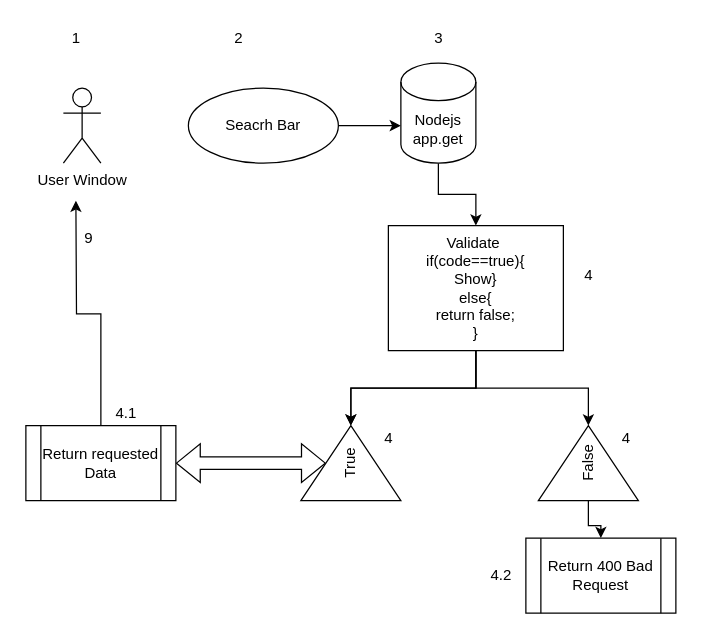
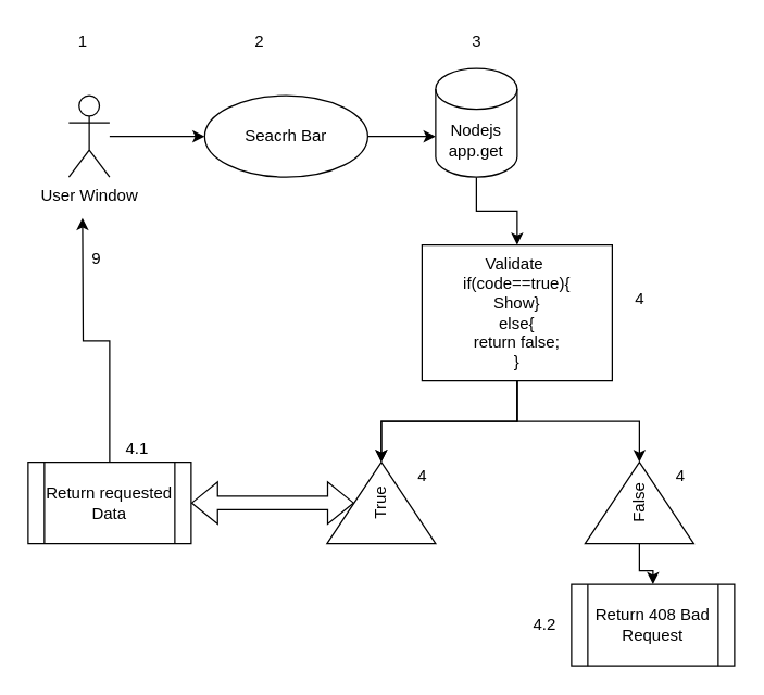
  <mxCell id="0" />
  <mxCell id="1" parent="0" />
  <mxCell id="2" style="edgeStyle=orthogonalEdgeStyle;rounded=0;orthogonalLoop=1;jettySize=auto;html=1;" edge="1" parent="1" source="3"><mxGeometry relative="1" as="geometry"><mxPoint x="320" y="100" as="targetPoint" /></mxGeometry></mxCell>
  <mxCell id="3" value="Seacrh Bar" style="ellipse;whiteSpace=wrap;html=1;" vertex="1" parent="1"><mxGeometry x="150" y="70" width="120" height="60" as="geometry" /></mxCell>
+ <mxCell id="4" style="edgeStyle=orthogonalEdgeStyle;rounded=0;orthogonalLoop=1;jettySize=auto;html=1;entryX=0;entryY=0.5;entryDx=0;entryDy=0;" edge="1" parent="1" source="5" target="3"><mxGeometry relative="1" as="geometry" /></mxCell>
  <mxCell id="5" value="User Window" style="shape=umlActor;verticalLabelPosition=bottom;verticalAlign=top;html=1;outlineConnect=0;" vertex="1" parent="1"><mxGeometry x="50" y="70" width="30" height="60" as="geometry" /></mxCell>
  <mxCell id="6" style="edgeStyle=orthogonalEdgeStyle;rounded=0;orthogonalLoop=1;jettySize=auto;html=1;" edge="1" parent="1" source="7" target="11"><mxGeometry relative="1" as="geometry" /></mxCell>
  <mxCell id="7" value="Nodejs&lt;br&gt;app.get" style="shape=cylinder3;whiteSpace=wrap;html=1;boundedLbl=1;backgroundOutline=1;size=15;" vertex="1" parent="1"><mxGeometry x="320" y="50" width="60" height="80" as="geometry" /></mxCell>
  <mxCell id="8" value="" style="edgeStyle=orthogonalEdgeStyle;rounded=0;orthogonalLoop=1;jettySize=auto;html=1;" edge="1" parent="1" source="11" target="12"><mxGeometry relative="1" as="geometry" /></mxCell>
  <mxCell id="9" value="" style="edgeStyle=orthogonalEdgeStyle;rounded=0;orthogonalLoop=1;jettySize=auto;html=1;" edge="1" parent="1" source="11" target="12"><mxGeometry relative="1" as="geometry" /></mxCell>
  <mxCell id="10" style="edgeStyle=orthogonalEdgeStyle;rounded=0;orthogonalLoop=1;jettySize=auto;html=1;entryX=1;entryY=0.5;entryDx=0;entryDy=0;" edge="1" parent="1" source="11" target="14"><mxGeometry relative="1" as="geometry" /></mxCell>
  <mxCell id="11" value="Validate&amp;nbsp;&lt;br&gt;if(code==true){&lt;br&gt;Show}&lt;br&gt;else{&lt;br&gt;return false;&lt;br&gt;}" style="rounded=0;whiteSpace=wrap;html=1;" vertex="1" parent="1"><mxGeometry x="310" y="180" width="140" height="100" as="geometry" /></mxCell>
  <mxCell id="12" value="True" style="triangle;whiteSpace=wrap;html=1;rotation=-90;" vertex="1" parent="1"><mxGeometry x="250" y="330" width="60" height="80" as="geometry" /></mxCell>
  <mxCell id="13" value="" style="edgeStyle=orthogonalEdgeStyle;rounded=0;orthogonalLoop=1;jettySize=auto;html=1;" edge="1" parent="1" source="14" target="18"><mxGeometry relative="1" as="geometry" /></mxCell>
  <mxCell id="14" value="False" style="triangle;whiteSpace=wrap;html=1;rotation=-90;" vertex="1" parent="1"><mxGeometry x="440" y="330" width="60" height="80" as="geometry" /></mxCell>
  <mxCell id="15" value="" style="shape=flexArrow;endArrow=classic;startArrow=classic;html=1;rounded=0;exitX=0.5;exitY=0;exitDx=0;exitDy=0;" edge="1" parent="1" source="12" target="17"><mxGeometry width="100" height="100" relative="1" as="geometry"><mxPoint x="60" y="390" as="sourcePoint" /><mxPoint x="80" y="370" as="targetPoint" /></mxGeometry></mxCell>
  <mxCell id="16" style="edgeStyle=orthogonalEdgeStyle;rounded=0;orthogonalLoop=1;jettySize=auto;html=1;" edge="1" parent="1" source="17"><mxGeometry relative="1" as="geometry"><mxPoint x="60" y="160" as="targetPoint" /></mxGeometry></mxCell>
  <mxCell id="17" value="Return requested Data" style="shape=process;whiteSpace=wrap;html=1;backgroundOutline=1;" vertex="1" parent="1"><mxGeometry x="20" y="340" width="120" height="60" as="geometry" /></mxCell>
- <mxCell id="18" value="Return 400 Bad Request" style="shape=process;whiteSpace=wrap;html=1;backgroundOutline=1;" vertex="1" parent="1"><mxGeometry x="420" y="430" width="120" height="60" as="geometry" /></mxCell>
+ <mxCell id="18" value="Return 408 Bad Request" style="shape=process;whiteSpace=wrap;html=1;backgroundOutline=1;" vertex="1" parent="1"><mxGeometry x="420" y="430" width="120" height="60" as="geometry" /></mxCell>
  <mxCell id="19" value="1" style="text;html=1;align=center;verticalAlign=middle;resizable=0;points=[];autosize=1;strokeColor=none;fillColor=none;" vertex="1" parent="1"><mxGeometry x="50" y="20" width="20" height="20" as="geometry" /></mxCell>
  <mxCell id="20" value="2" style="text;html=1;align=center;verticalAlign=middle;resizable=0;points=[];autosize=1;strokeColor=none;fillColor=none;" vertex="1" parent="1"><mxGeometry x="180" y="20" width="20" height="20" as="geometry" /></mxCell>
  <mxCell id="21" value="3" style="text;html=1;align=center;verticalAlign=middle;resizable=0;points=[];autosize=1;strokeColor=none;fillColor=none;" vertex="1" parent="1"><mxGeometry x="340" y="20" width="20" height="20" as="geometry" /></mxCell>
  <mxCell id="22" value="4" style="text;html=1;align=center;verticalAlign=middle;resizable=0;points=[];autosize=1;strokeColor=none;fillColor=none;" vertex="1" parent="1"><mxGeometry x="460" y="210" width="20" height="20" as="geometry" /></mxCell>
  <mxCell id="23" value="4" style="text;html=1;align=center;verticalAlign=middle;resizable=0;points=[];autosize=1;strokeColor=none;fillColor=none;" vertex="1" parent="1"><mxGeometry x="300" y="340" width="20" height="20" as="geometry" /></mxCell>
  <mxCell id="24" value="4" style="text;html=1;align=center;verticalAlign=middle;resizable=0;points=[];autosize=1;strokeColor=none;fillColor=none;" vertex="1" parent="1"><mxGeometry x="490" y="340" width="20" height="20" as="geometry" /></mxCell>
  <mxCell id="25" value="4.2" style="text;html=1;align=center;verticalAlign=middle;resizable=0;points=[];autosize=1;strokeColor=none;fillColor=none;" vertex="1" parent="1"><mxGeometry x="385" y="450" width="30" height="20" as="geometry" /></mxCell>
  <mxCell id="26" value="4.1" style="text;html=1;align=center;verticalAlign=middle;resizable=0;points=[];autosize=1;strokeColor=none;fillColor=none;" vertex="1" parent="1"><mxGeometry x="85" y="320" width="30" height="20" as="geometry" /></mxCell>
  <mxCell id="27" value="9" style="text;html=1;align=center;verticalAlign=middle;resizable=0;points=[];autosize=1;strokeColor=none;fillColor=none;" vertex="1" parent="1"><mxGeometry x="60" y="180" width="20" height="20" as="geometry" /></mxCell>
